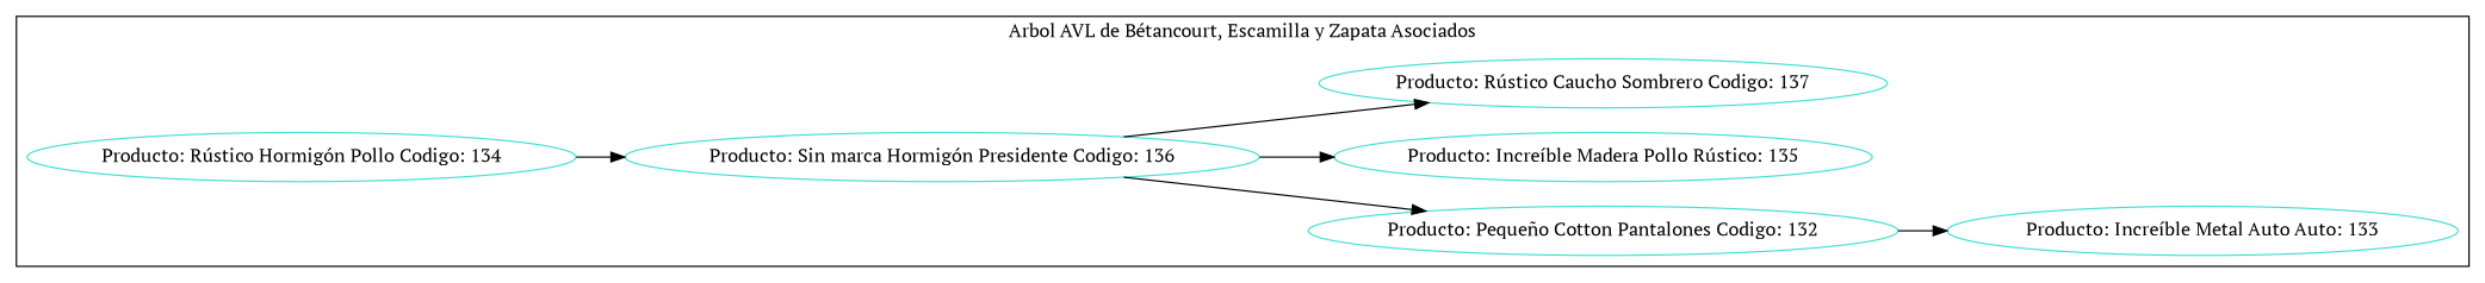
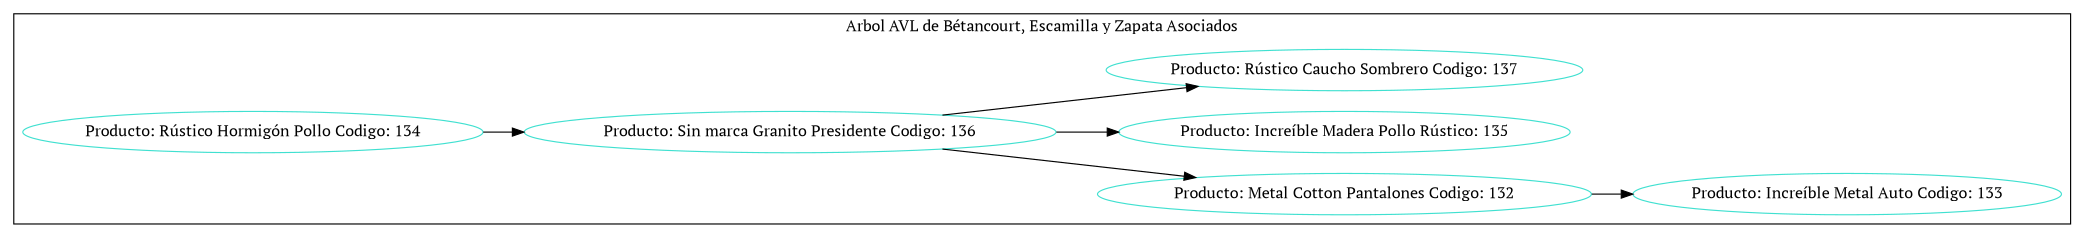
  digraph {
    fontname="PT Serif"
    rankdir=LR
    node [color=turquoise fontname="PT Serif"]
    edge [fontname="PT Serif"]
    n1 [label="Producto: Rústico Hormigón Pollo Codigo: 134"]
-   n2 [label="Producto: Pequeño Cotton Pantalones Codigo: 132"]
-   n3 [label="Producto: Sin marca Hormigón Presidente Codigo: 136"]
-   n4 [label="Producto: Increíble Metal Auto Auto: 133"]
+   n2 [label="Producto: Metal Cotton Pantalones Codigo: 132"]
+   n3 [label="Producto: Sin marca Granito Presidente Codigo: 136"]
+   n4 [label="Producto: Increíble Metal Auto Codigo: 133"]
    n5 [label="Producto: Increíble Madera Pollo Rústico: 135"]
    n6 [label="Producto: Rústico Caucho Sombrero Codigo: 137"]
    subgraph cluster_1 {
      color=black
      label="Arbol AVL de Bétancourt, Escamilla y Zapata Asociados"
      n1
      n2
      n3
      n4
      n5
      n6
    }
    n1 -> n3
    n2 -> n4
    n3 -> n2
    n3 -> n5
    n3 -> n6
  }
